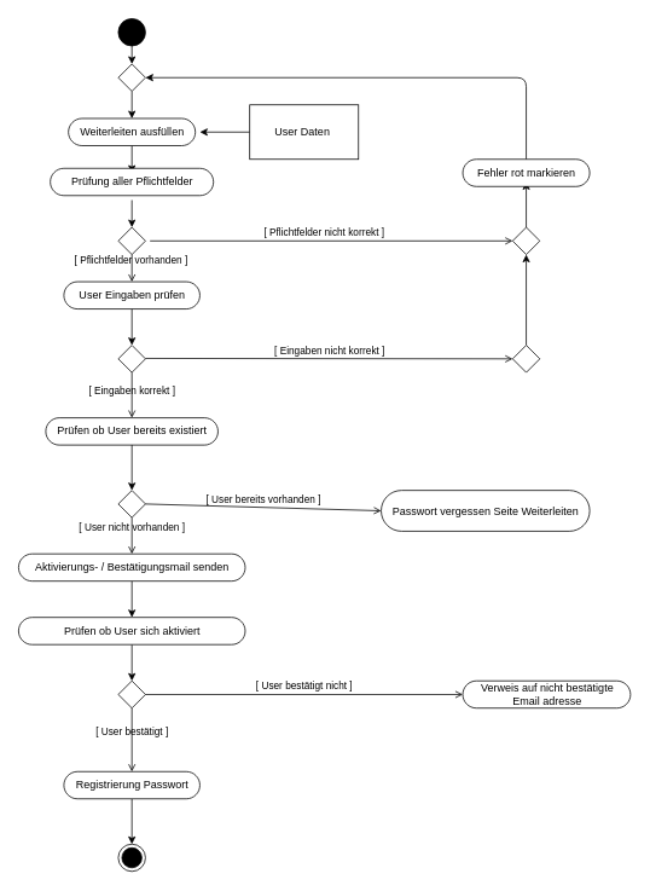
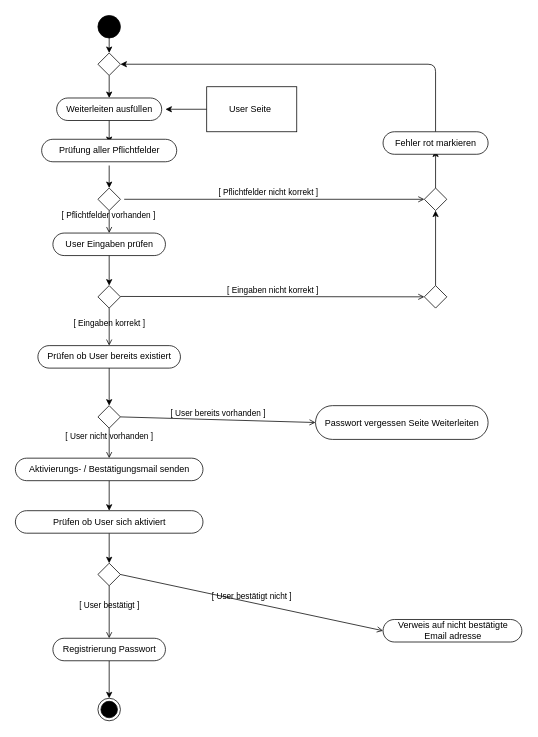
  <mxCell id="0" />
  <mxCell id="1" parent="0" />
  <mxCell id="2" value="" style="edgeStyle=none;html=1;" edge="1" parent="1" target="11"><mxGeometry relative="1" as="geometry"><mxPoint x="145" y="40" as="sourcePoint" /></mxGeometry></mxCell>
  <mxCell id="3" value="" style="rhombus;whiteSpace=wrap;html=1;" vertex="1" parent="1"><mxGeometry x="130" y="380" width="30" height="30" as="geometry" /></mxCell>
  <mxCell id="4" value="" style="rhombus;whiteSpace=wrap;html=1;" vertex="1" parent="1"><mxGeometry x="130" y="540" width="30" height="30" as="geometry" /></mxCell>
  <mxCell id="5" style="edgeStyle=none;html=1;exitX=0.5;exitY=0;exitDx=0;exitDy=0;entryX=0.5;entryY=0;entryDx=0;entryDy=0;" edge="1" parent="1" source="4" target="4"><mxGeometry relative="1" as="geometry" /></mxCell>
  <mxCell id="6" value="" style="edgeStyle=none;html=1;" edge="1" parent="1" target="9"><mxGeometry relative="1" as="geometry"><mxPoint x="145" y="220" as="sourcePoint" /></mxGeometry></mxCell>
  <mxCell id="7" value="" style="edgeStyle=none;html=1;" edge="1" parent="1"><mxGeometry relative="1" as="geometry"><mxPoint x="145" y="160" as="sourcePoint" /><mxPoint x="145" y="190" as="targetPoint" /></mxGeometry></mxCell>
  <mxCell id="8" value="" style="edgeStyle=none;html=1;" edge="1" parent="1" target="3"><mxGeometry relative="1" as="geometry"><mxPoint x="145" y="340" as="sourcePoint" /></mxGeometry></mxCell>
  <mxCell id="9" value="" style="rhombus;whiteSpace=wrap;html=1;" vertex="1" parent="1"><mxGeometry x="130" y="250" width="30" height="30" as="geometry" /></mxCell>
  <mxCell id="10" value="" style="edgeStyle=none;html=1;" edge="1" parent="1" source="11"><mxGeometry relative="1" as="geometry"><mxPoint x="145" y="130" as="targetPoint" /></mxGeometry></mxCell>
  <mxCell id="11" value="" style="rhombus;whiteSpace=wrap;html=1;" vertex="1" parent="1"><mxGeometry x="130" y="70" width="30" height="30" as="geometry" /></mxCell>
  <mxCell id="12" value="" style="edgeStyle=none;html=1;" edge="1" parent="1" target="4"><mxGeometry relative="1" as="geometry"><mxPoint x="145" y="490" as="sourcePoint" /></mxGeometry></mxCell>
  <mxCell id="13" value="" style="edgeStyle=none;html=1;" edge="1" parent="1"><mxGeometry relative="1" as="geometry"><mxPoint x="145" y="640" as="sourcePoint" /><mxPoint x="145" y="680" as="targetPoint" /></mxGeometry></mxCell>
  <mxCell id="14" style="edgeStyle=none;html=1;exitX=0.5;exitY=1;exitDx=0;exitDy=0;entryX=0.5;entryY=0;entryDx=0;entryDy=0;" edge="1" parent="1" target="21"><mxGeometry relative="1" as="geometry"><mxPoint x="145" y="740" as="targetPoint" /><mxPoint x="145" y="710" as="sourcePoint" /></mxGeometry></mxCell>
  <mxCell id="15" value="" style="edgeStyle=none;html=1;" edge="1" parent="1" source="16"><mxGeometry relative="1" as="geometry"><mxPoint x="220" y="145" as="targetPoint" /></mxGeometry></mxCell>
- <mxCell id="16" value="User Daten&amp;nbsp;" style="rounded=0;whiteSpace=wrap;html=1;" vertex="1" parent="1"><mxGeometry x="275" y="115" width="120" height="60" as="geometry" /></mxCell>
+ <mxCell id="16" value="User Seite&amp;nbsp;" style="rounded=0;whiteSpace=wrap;html=1;" vertex="1" parent="1"><mxGeometry x="275" y="115" width="120" height="60" as="geometry" /></mxCell>
  <mxCell id="17" value="" style="edgeStyle=none;html=1;" edge="1" parent="1" source="18"><mxGeometry relative="1" as="geometry"><mxPoint x="580" y="200" as="targetPoint" /></mxGeometry></mxCell>
  <mxCell id="18" value="" style="rhombus;whiteSpace=wrap;html=1;" vertex="1" parent="1"><mxGeometry x="565" y="250" width="30" height="30" as="geometry" /></mxCell>
  <mxCell id="19" value="" style="edgeStyle=none;html=1;" edge="1" parent="1" source="20" target="18"><mxGeometry relative="1" as="geometry" /></mxCell>
  <mxCell id="20" value="" style="rhombus;whiteSpace=wrap;html=1;" vertex="1" parent="1"><mxGeometry x="565" y="380" width="30" height="30" as="geometry" /></mxCell>
  <mxCell id="21" value="" style="rhombus;whiteSpace=wrap;html=1;" vertex="1" parent="1"><mxGeometry x="130" y="750" width="30" height="30" as="geometry" /></mxCell>
  <mxCell id="22" value="" style="ellipse;fillColor=strokeColor;" vertex="1" parent="1"><mxGeometry x="130" y="20" width="30" height="30" as="geometry" /></mxCell>
  <mxCell id="23" value="" style="ellipse;html=1;shape=endState;fillColor=strokeColor;" vertex="1" parent="1"><mxGeometry x="130" y="930" width="30" height="30" as="geometry" /></mxCell>
  <mxCell id="24" value="Prüfung aller Pflichtfelder" style="html=1;dashed=0;whitespace=wrap;shape=mxgraph.dfd.start" vertex="1" parent="1"><mxGeometry x="55" y="185" width="180" height="30" as="geometry" /></mxCell>
  <mxCell id="25" value="User Eingaben prüfen" style="html=1;dashed=0;whitespace=wrap;shape=mxgraph.dfd.start" vertex="1" parent="1"><mxGeometry x="70" y="310" width="150" height="30" as="geometry" /></mxCell>
  <mxCell id="26" value="Weiterleiten ausfüllen" style="html=1;dashed=0;whitespace=wrap;shape=mxgraph.dfd.start" vertex="1" parent="1"><mxGeometry x="75" y="130" width="140" height="30" as="geometry" /></mxCell>
  <mxCell id="27" value="Prüfen ob User bereits existiert" style="html=1;dashed=0;whitespace=wrap;shape=mxgraph.dfd.start" vertex="1" parent="1"><mxGeometry x="50" y="460" width="190" height="30" as="geometry" /></mxCell>
  <mxCell id="28" value="Aktivierungs- / Bestätigungsmail senden" style="html=1;dashed=0;whitespace=wrap;shape=mxgraph.dfd.start" vertex="1" parent="1"><mxGeometry x="20" y="610" width="250" height="30" as="geometry" /></mxCell>
  <mxCell id="29" value="" style="edgeStyle=none;html=1;entryX=1;entryY=0.5;entryDx=0;entryDy=0;" edge="1" parent="1" source="30" target="11"><mxGeometry relative="1" as="geometry"><mxPoint x="558.409" y="95" as="targetPoint" /><Array as="points"><mxPoint x="580" y="85" /></Array></mxGeometry></mxCell>
  <mxCell id="30" value="Fehler rot markieren" style="html=1;dashed=0;whitespace=wrap;shape=mxgraph.dfd.start" vertex="1" parent="1"><mxGeometry x="510" y="175" width="140" height="30" as="geometry" /></mxCell>
  <mxCell id="31" value="" style="edgeStyle=none;html=1;" edge="1" parent="1" source="32" target="23"><mxGeometry relative="1" as="geometry" /></mxCell>
  <mxCell id="32" value="Registrierung Passwort" style="html=1;dashed=0;whitespace=wrap;shape=mxgraph.dfd.start" vertex="1" parent="1"><mxGeometry x="70" y="850" width="150" height="30" as="geometry" /></mxCell>
  <mxCell id="33" value="Passwort vergessen Seite Weiterleiten" style="html=1;dashed=0;whitespace=wrap;shape=mxgraph.dfd.start" vertex="1" parent="1"><mxGeometry x="420" y="540" width="230" height="45" as="geometry" /></mxCell>
  <mxCell id="34" value="[ User bereits vorhanden ]" style="html=1;verticalAlign=bottom;labelBackgroundColor=none;endArrow=open;endFill=0;exitX=1;exitY=0.5;exitDx=0;exitDy=0;entryX=0;entryY=0.5;entryDx=0;entryDy=0;entryPerimeter=0;" edge="1" parent="1" source="4" target="33"><mxGeometry width="160" relative="1" as="geometry"><mxPoint x="315" y="550" as="sourcePoint" /><mxPoint x="475" y="550" as="targetPoint" /></mxGeometry></mxCell>
  <mxCell id="35" value="[ Pflichtfelder nicht korrekt ]" style="html=1;verticalAlign=bottom;labelBackgroundColor=none;endArrow=open;endFill=0;entryX=0;entryY=0.5;entryDx=0;entryDy=0;" edge="1" parent="1" target="18"><mxGeometry x="-0.038" width="160" relative="1" as="geometry"><mxPoint x="165" y="265" as="sourcePoint" /><mxPoint x="495" y="264.5" as="targetPoint" /><mxPoint as="offset" /></mxGeometry></mxCell>
  <mxCell id="36" value="[ Eingaben nicht korrekt ]" style="html=1;verticalAlign=bottom;labelBackgroundColor=none;endArrow=open;endFill=0;exitX=1;exitY=0.5;exitDx=0;exitDy=0;entryX=0;entryY=0.5;entryDx=0;entryDy=0;" edge="1" parent="1" target="20"><mxGeometry x="0.003" width="160" relative="1" as="geometry"><mxPoint x="160" y="394.5" as="sourcePoint" /><mxPoint x="420" y="394.5" as="targetPoint" /><mxPoint as="offset" /></mxGeometry></mxCell>
  <mxCell id="37" value="[ Pflichtfelder vorhanden ]" style="html=1;verticalAlign=bottom;labelBackgroundColor=none;endArrow=open;endFill=0;exitX=0.5;exitY=1;exitDx=0;exitDy=0;entryX=0.5;entryY=0.5;entryDx=0;entryDy=-15;entryPerimeter=0;" edge="1" parent="1" source="9" target="25"><mxGeometry y="-1" width="160" relative="1" as="geometry"><mxPoint x="130" y="300" as="sourcePoint" /><mxPoint x="390" y="300" as="targetPoint" /><mxPoint as="offset" /></mxGeometry></mxCell>
  <mxCell id="38" value="[ Eingaben korrekt ]" style="html=1;verticalAlign=bottom;labelBackgroundColor=none;endArrow=open;endFill=0;exitX=0.5;exitY=1;exitDx=0;exitDy=0;entryX=0.5;entryY=0.5;entryDx=0;entryDy=-15;entryPerimeter=0;" edge="1" parent="1" source="3" target="27"><mxGeometry x="0.2" width="160" relative="1" as="geometry"><mxPoint x="80" y="430" as="sourcePoint" /><mxPoint x="240" y="430" as="targetPoint" /><Array as="points" /><mxPoint as="offset" /></mxGeometry></mxCell>
  <mxCell id="39" value="[ User nicht vorhanden ]" style="html=1;verticalAlign=bottom;labelBackgroundColor=none;endArrow=open;endFill=0;entryX=0.5;entryY=0.5;entryDx=0;entryDy=-15;entryPerimeter=0;exitX=0.5;exitY=1;exitDx=0;exitDy=0;" edge="1" parent="1" source="4" target="28"><mxGeometry width="160" relative="1" as="geometry"><mxPoint x="25" y="590" as="sourcePoint" /><mxPoint x="185" y="590" as="targetPoint" /><mxPoint as="offset" /></mxGeometry></mxCell>
  <mxCell id="40" value="Prüfen ob User sich aktiviert" style="html=1;dashed=0;whitespace=wrap;shape=mxgraph.dfd.start" vertex="1" parent="1"><mxGeometry x="20" y="680" width="250" height="30" as="geometry" /></mxCell>
- <mxCell id="41" value="Verweis auf nicht bestätigte &lt;br&gt;Email adresse" style="html=1;dashed=0;whitespace=wrap;shape=mxgraph.dfd.start" vertex="1" parent="1"><mxGeometry x="510" y="750" width="185" height="30" as="geometry" /></mxCell>
+ <mxCell id="41" value="Verweis auf nicht bestätigte &lt;br&gt;Email adresse" style="html=1;dashed=0;whitespace=wrap;shape=mxgraph.dfd.start" vertex="1" parent="1"><mxGeometry x="510" y="825" width="185" height="30" as="geometry" /></mxCell>
  <mxCell id="42" value="[ User bestätigt nicht ]" style="html=1;verticalAlign=bottom;labelBackgroundColor=none;endArrow=open;endFill=0;entryX=0;entryY=0.5;entryDx=0;entryDy=0;entryPerimeter=0;exitX=1;exitY=0.5;exitDx=0;exitDy=0;" edge="1" parent="1" source="21" target="41"><mxGeometry width="160" relative="1" as="geometry"><mxPoint x="165" y="765" as="sourcePoint" /><mxPoint x="410" y="770" as="targetPoint" /></mxGeometry></mxCell>
  <mxCell id="43" value="[ User bestätigt ]" style="html=1;verticalAlign=bottom;labelBackgroundColor=none;endArrow=open;endFill=0;exitX=0.5;exitY=1;exitDx=0;exitDy=0;entryX=0.5;entryY=0.5;entryDx=0;entryDy=-15;entryPerimeter=0;" edge="1" parent="1" source="21" target="32"><mxGeometry width="160" relative="1" as="geometry"><mxPoint x="105" y="820" as="sourcePoint" /><mxPoint x="265" y="820" as="targetPoint" /><mxPoint as="offset" /></mxGeometry></mxCell>
